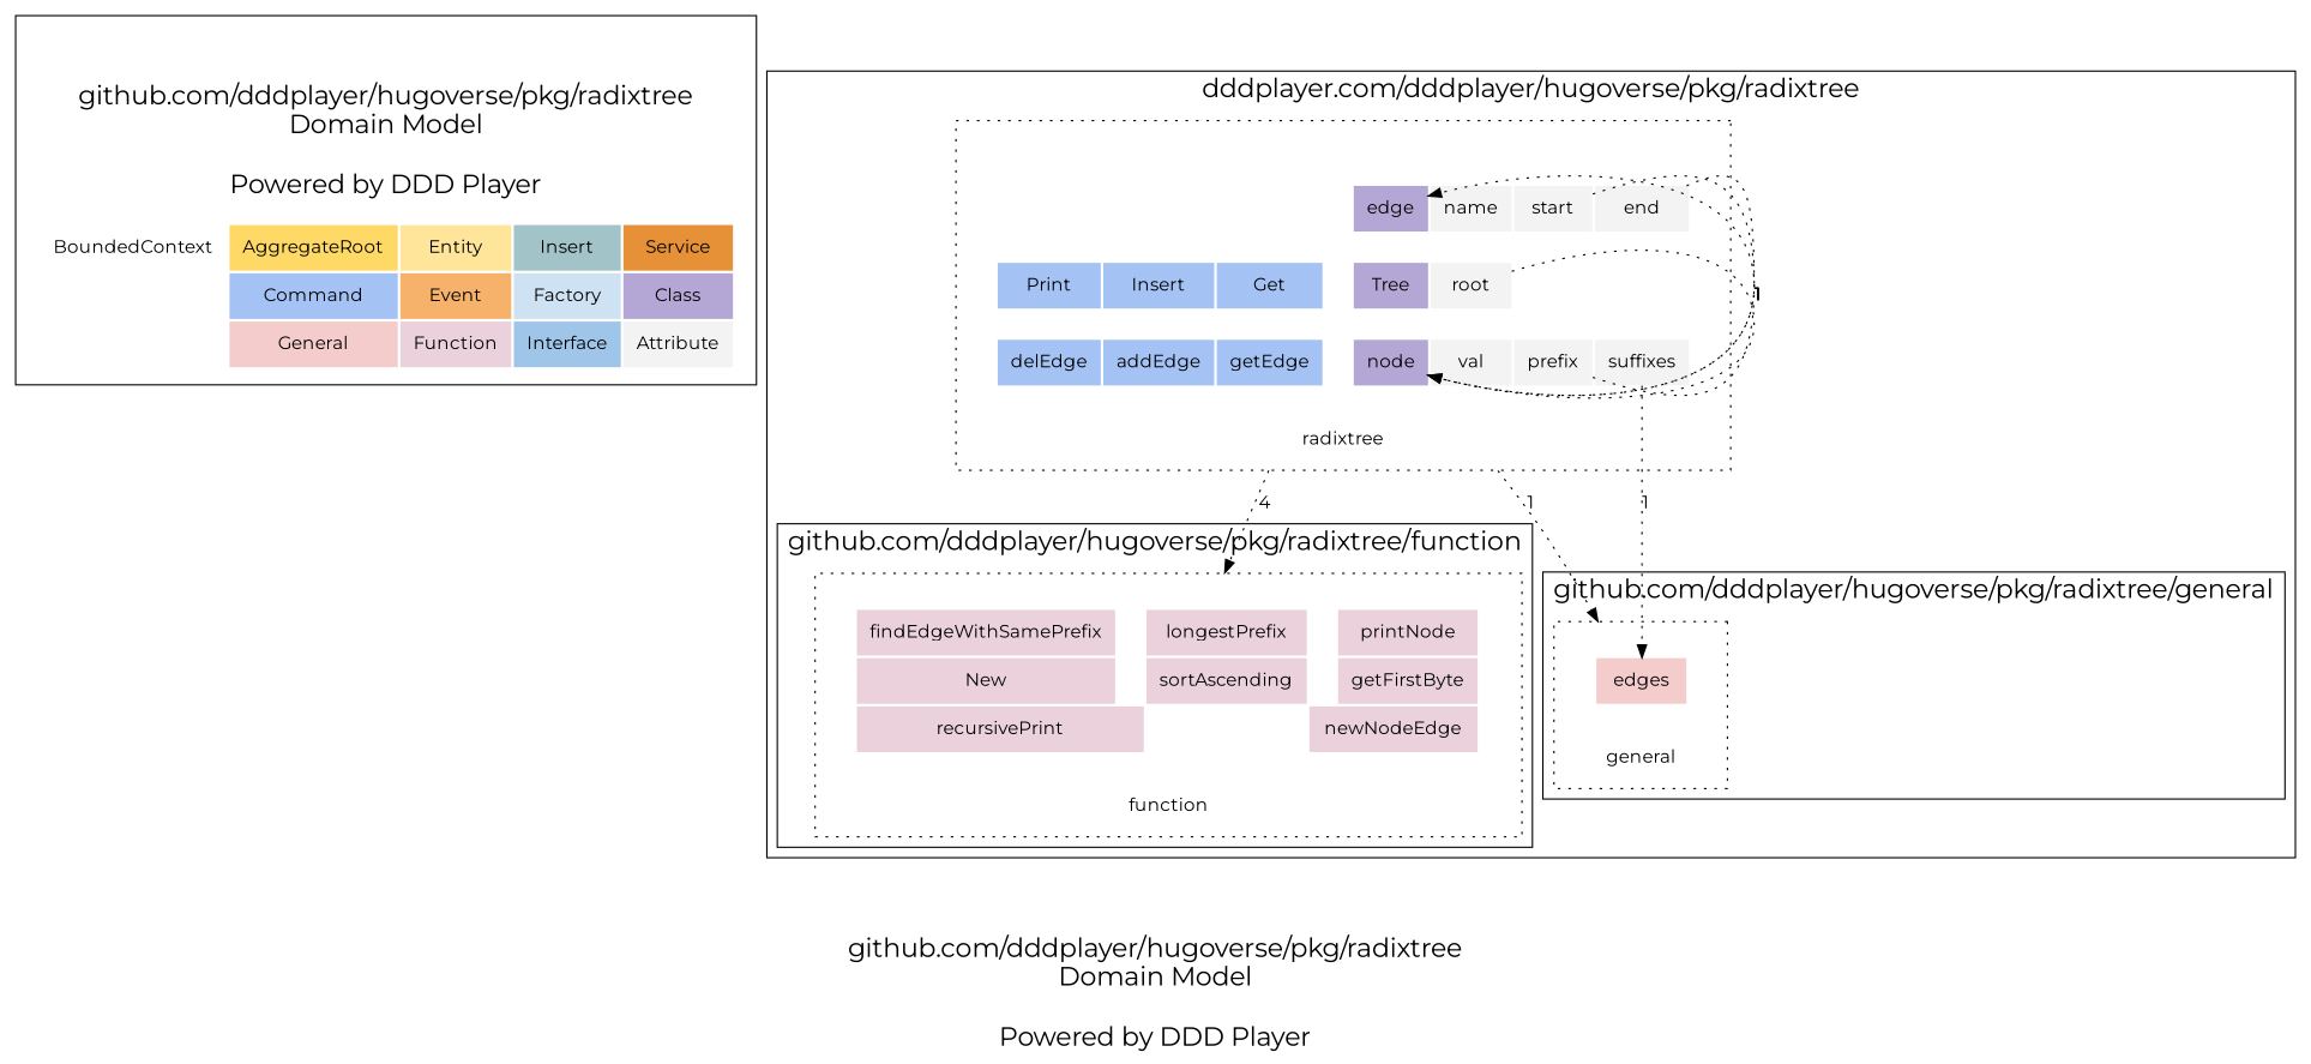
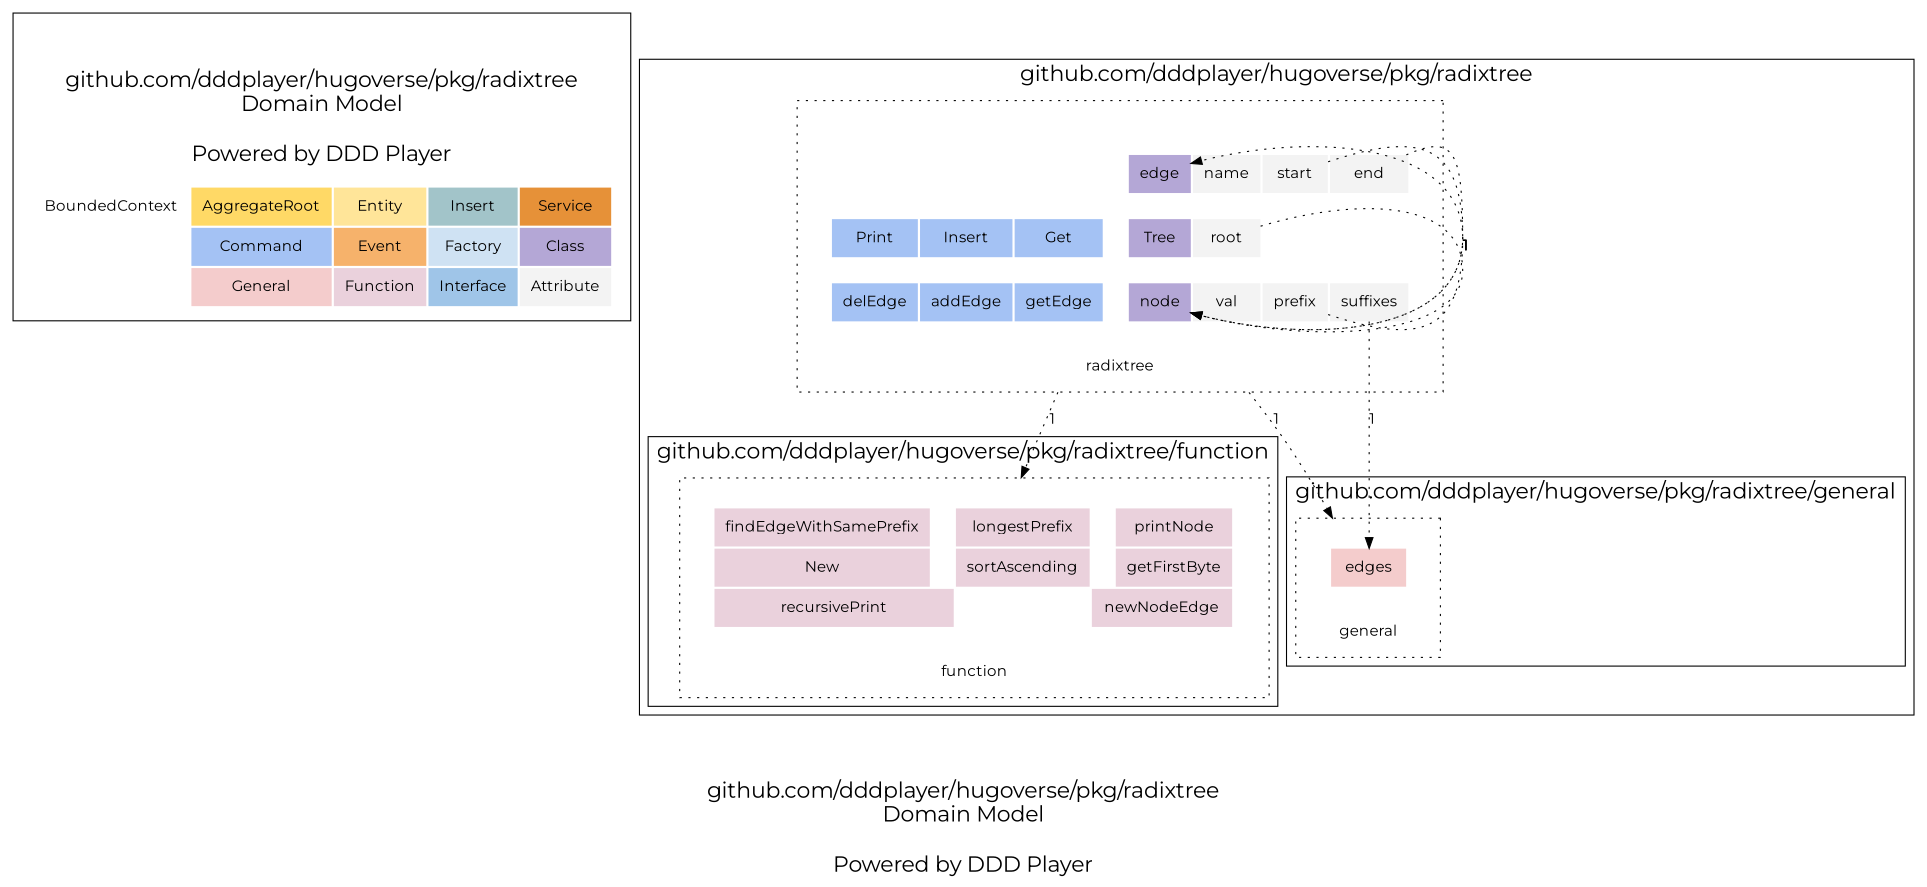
  digraph {
    fontname=Montserrat
    fontsize=20
    label="\n\ngithub.com/dddplayer/hugoverse/pkg/radixtree\nDomain Model\n\nPowered by DDD Player"
    node [fontname=Montserrat shape=rect style=dotted]
    edge [arrowhead=normal fontname=Montserrat headport=dcvnrBE style=dotted]
    n1 [color=white label=<         <table border="0" cellpadding="10"> 		<tr> 			<td bgcolor="#ffffff00" rowspan="1" colspan="1">BoundedContext</td> 			<td bgcolor="#ffd966ff" rowspan="1" colspan="1">AggregateRoot</td> 			<td bgcolor="#ffe599ff" rowspan="1" colspan="1">Entity</td> 			<td bgcolor="#a2c4c9ff" rowspan="1" colspan="1">Insert</td> 			<td bgcolor="#e69138ff" rowspan="1" colspan="1">Service</td> 		</tr> 		<tr> 			<td bgcolor="white" rowspan="1" colspan="1"></td> 			<td bgcolor="#a4c2f4ff" rowspan="1" colspan="1">Command</td> 			<td bgcolor="#f6b26bff" rowspan="1" colspan="1">Event</td> 			<td bgcolor="#cfe2f3ff" rowspan="1" colspan="1">Factory</td> 			<td bgcolor="#b4a7d6ff" rowspan="1" colspan="1">Class</td> 			 		</tr> 		<tr> 			<td bgcolor="white" rowspan="1" colspan="1"></td> 			<td bgcolor="#f4ccccff" rowspan="1" colspan="1">General</td> 			<td bgcolor="#ead1dcff" rowspan="1" colspan="1">Function</td> 			<td bgcolor="#9fc5e8ff" rowspan="1" colspan="1">Interface</td> 			<td bgcolor="#f3f3f3ff" rowspan="1" colspan="1">Attribute</td> 		</tr>         </table>         >]
    n2 [label=<         <table border="0" cellpadding="10"> 			 				<tr> 		 			<td port="first_blank_row" bgcolor="white" rowspan="1" colspan="1"></td> 	</tr> 				<tr> 		 			<td port="" bgcolor="white" rowspan="1" colspan="1"></td> 			<td port="ddOMDIQ" bgcolor="#f4ccccff" rowspan="1" colspan="4">edges</td> 			<td port="" bgcolor="white" rowspan="1" colspan="1"></td> 	</tr> 				<tr> 		 			<td port="" bgcolor="white" rowspan="1" colspan="1"></td> 	</tr> 				<tr> 		 			<td port="" bgcolor="white" rowspan="1" colspan="6">general</td> 	</tr>         </table>         >]
    n3 [label=<         <table border="0" cellpadding="10"> 			 				<tr> 		 			<td port="first_blank_row" bgcolor="white" rowspan="1" colspan="1"></td> 	</tr> 				<tr> 		 			<td port="" bgcolor="white" rowspan="1" colspan="1"></td> 			<td port="dbcElCS" bgcolor="#ead1dcff" rowspan="1" colspan="1">findEdgeWithSamePrefix</td> 			<td port="" bgcolor="white" rowspan="1" colspan="1"></td> 			<td port="dcz3QxW" bgcolor="#ead1dcff" rowspan="1" colspan="1">longestPrefix</td> 			<td port="" bgcolor="white" rowspan="1" colspan="1"></td> 			<td port="dbsORmR" bgcolor="#ead1dcff" rowspan="1" colspan="1">printNode</td> 			<td port="" bgcolor="white" rowspan="1" colspan="1"></td> 	</tr> 				<tr> 		 			<td port="" bgcolor="white" rowspan="1" colspan="1"></td> 			<td port="devh1hO" bgcolor="#ead1dcff" rowspan="1" colspan="1">New</td> 			<td port="" bgcolor="white" rowspan="1" colspan="1"></td> 			<td port="dcQlYSU" bgcolor="#ead1dcff" rowspan="1" colspan="1">sortAscending</td> 			<td port="" bgcolor="white" rowspan="1" colspan="1"></td> 			<td port="db7K5Wm" bgcolor="#ead1dcff" rowspan="1" colspan="1">getFirstByte</td> 			<td port="" bgcolor="white" rowspan="1" colspan="1"></td> 	</tr> 				<tr> 		 			<td port="" bgcolor="white" rowspan="1" colspan="1"></td> 			<td port="ddsdHqp" bgcolor="#ead1dcff" rowspan="1" colspan="2">recursivePrint</td> 			<td port="" bgcolor="white" rowspan="1" colspan="1"></td> 			<td port="dcJC8Vj" bgcolor="#ead1dcff" rowspan="1" colspan="2">newNodeEdge</td> 			<td port="" bgcolor="white" rowspan="1" colspan="1"></td> 	</tr> 				<tr> 		 			<td port="" bgcolor="white" rowspan="1" colspan="1"></td> 	</tr> 				<tr> 		 			<td port="" bgcolor="white" rowspan="1" colspan="8">function</td> 	</tr>         </table>         >]
    n4 [label=<         <table border="0" cellpadding="10"> 			 				<tr> 		 			<td port="first_blank_row" bgcolor="white" rowspan="1" colspan="1"></td> 	</tr> 				<tr> 		 			<td port="" bgcolor="white" rowspan="1" colspan="1"></td> 	</tr> 				<tr> 		 			<td port="" bgcolor="white" rowspan="1" colspan="1"></td> 			<td port="" bgcolor="white" rowspan="1" colspan="1"></td> 			<td port="" bgcolor="white" rowspan="1" colspan="1"></td> 			<td port="" bgcolor="white" rowspan="1" colspan="1"></td> 			<td port="" bgcolor="white" rowspan="1" colspan="1"></td> 			<td port="dBUFZN" bgcolor="#b4a7d6ff" rowspan="1" colspan="1">edge</td> 			<td port="ddVuGDV" bgcolor="#f3f3f3ff" rowspan="1" colspan="1">name</td> 			<td port="dbLQz74" bgcolor="#f3f3f3ff" rowspan="1" colspan="1">start</td> 			<td port="dmDsyZ" bgcolor="#f3f3f3ff" rowspan="1" colspan="1">end</td> 			<td port="" bgcolor="white" rowspan="1" colspan="1"></td> 	</tr> 				<tr> 		 			<td port="" bgcolor="white" rowspan="1" colspan="1"></td> 	</tr> 				<tr> 		 			<td port="" bgcolor="white" rowspan="1" colspan="1"></td> 			<td port="dbWOlIO" bgcolor="#a4c2f4ff" rowspan="1" colspan="1">Print</td> 			<td port="dcHIMyy" bgcolor="#a4c2f4ff" rowspan="1" colspan="1">Insert</td> 			<td port="deKxjqt" bgcolor="#a4c2f4ff" rowspan="1" colspan="1">Get</td> 			<td port="" bgcolor="white" rowspan="1" colspan="1"></td> 			<td port="dt5DLE" bgcolor="#b4a7d6ff" rowspan="1" colspan="1">Tree</td> 			<td port="dclI0Ej" bgcolor="#f3f3f3ff" rowspan="1" colspan="1">root</td> 			<td port="" bgcolor="white" rowspan="1" colspan="1"></td> 			<td port="" bgcolor="white" rowspan="1" colspan="1"></td> 			<td port="" bgcolor="white" rowspan="1" colspan="1"></td> 	</tr> 				<tr> 		 			<td port="" bgcolor="white" rowspan="1" colspan="1"></td> 	</tr> 				<tr> 		 			<td port="" bgcolor="white" rowspan="1" colspan="1"></td> 			<td port="dbDNbIx" bgcolor="#a4c2f4ff" rowspan="1" colspan="1">delEdge</td> 			<td port="dmx41F" bgcolor="#a4c2f4ff" rowspan="1" colspan="1">addEdge</td> 			<td port="dcujpJG" bgcolor="#a4c2f4ff" rowspan="1" colspan="1">getEdge</td> 			<td port="" bgcolor="white" rowspan="1" colspan="1"></td> 			<td port="dcvnrBE" bgcolor="#b4a7d6ff" rowspan="1" colspan="1">node</td> 			<td port="ddSI2ou" bgcolor="#f3f3f3ff" rowspan="1" colspan="1">val</td> 			<td port="dvaCYj" bgcolor="#f3f3f3ff" rowspan="1" colspan="1">prefix</td> 			<td port="ddldzoK" bgcolor="#f3f3f3ff" rowspan="1" colspan="1">suffixes</td> 			<td port="" bgcolor="white" rowspan="1" colspan="1"></td> 	</tr> 				<tr> 		 			<td port="" bgcolor="white" rowspan="1" colspan="1"></td> 	</tr> 				<tr> 		 			<td port="" bgcolor="white" rowspan="1" colspan="10">radixtree</td> 	</tr>         </table>         >]
    subgraph cluster_1 {
      n1
    }
    subgraph cluster_2 {
-     label="dddplayer.com/dddplayer/hugoverse/pkg/radixtree"
+     label="github.com/dddplayer/hugoverse/pkg/radixtree"
      n4
      subgraph cluster_3 {
        label="github.com/dddplayer/hugoverse/pkg/radixtree/general"
        n2
      }
      subgraph cluster_4 {
        label="github.com/dddplayer/hugoverse/pkg/radixtree/function"
        n3
      }
    }
    subgraph cluster_5 {
      label="github.com/dddplayer/hugoverse/pkg/radixtree/general"
    }
    subgraph cluster_6 {
      label="github.com/dddplayer/hugoverse/pkg/radixtree/function"
    }
    n4 -> n2 [label=1]
    n4 -> n2 [headport=ddOMDIQ label=1 tailport=ddldzoK]
-   n4 -> n3 [label=4]
+   n4 -> n3 [label=1]
    n4 -> n4 [label=1 tailport=dclI0Ej]
    n4 -> n4 [headport=dBUFZN label=1 tailport=dvaCYj]
    n4 -> n4 [label=1 tailport=dbLQz74]
    n4 -> n4 [label=1 tailport=dmDsyZ]
  }
